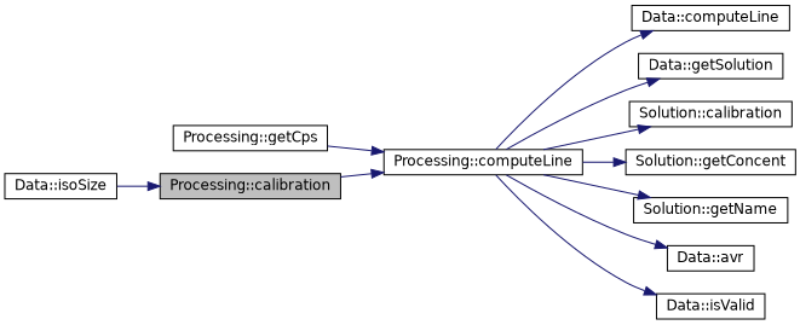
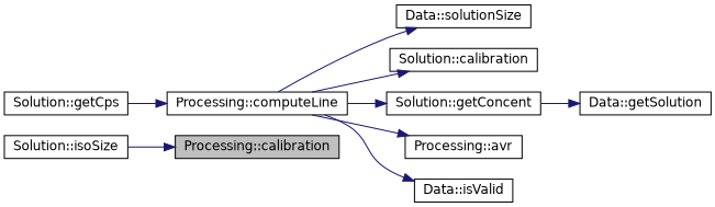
  digraph {
    rankdir=LR
    node [color=black fillcolor=white fontname=Helvetica fontsize=12 shape=record style=filled]
    edge [color=midnightblue fontname=Helvetica fontsize=12 labelfontname=Helvetica labelfontsize=12 style=solid]
    n1 [fillcolor=grey75 fontcolor=black height=0.2 label="Processing::calibration" width=0.4]
    n2 [height=0.2 label="Processing::computeLine" width=0.4]
-   n3 [height=0.2 label="Data::isoSize" width=0.4]
-   n4 [height=0.2 label="Data::computeLine" width=0.4]
+   n3 [height=0.2 label="Solution::isoSize" width=0.4]
+   n4 [height=0.2 label="Data::solutionSize" width=0.4]
    n5 [height=0.2 label="Data::getSolution" width=0.4]
    n6 [height=0.2 label="Solution::calibration" width=0.4]
    n7 [height=0.2 label="Solution::getConcent" width=0.4]
-   n8 [height=0.2 label="Solution::getName" width=0.4]
-   n9 [height=0.2 label="Data::avr" width=0.4]
+   n9 [height=0.2 label="Processing::avr" width=0.4]
    n10 [height=0.2 label="Data::isValid" width=0.4]
-   n11 [height=0.2 label="Processing::getCps" width=0.4]
-   n1 -> n2
+   n11 [height=0.2 label="Solution::getCps" width=0.4]
    n2 -> n4
-   n2 -> n5
+   n7 -> n5
    n2 -> n6
    n2 -> n7
-   n2 -> n8
    n2 -> n9
    n2 -> n10
    n3 -> n1
    n11 -> n2
  }
